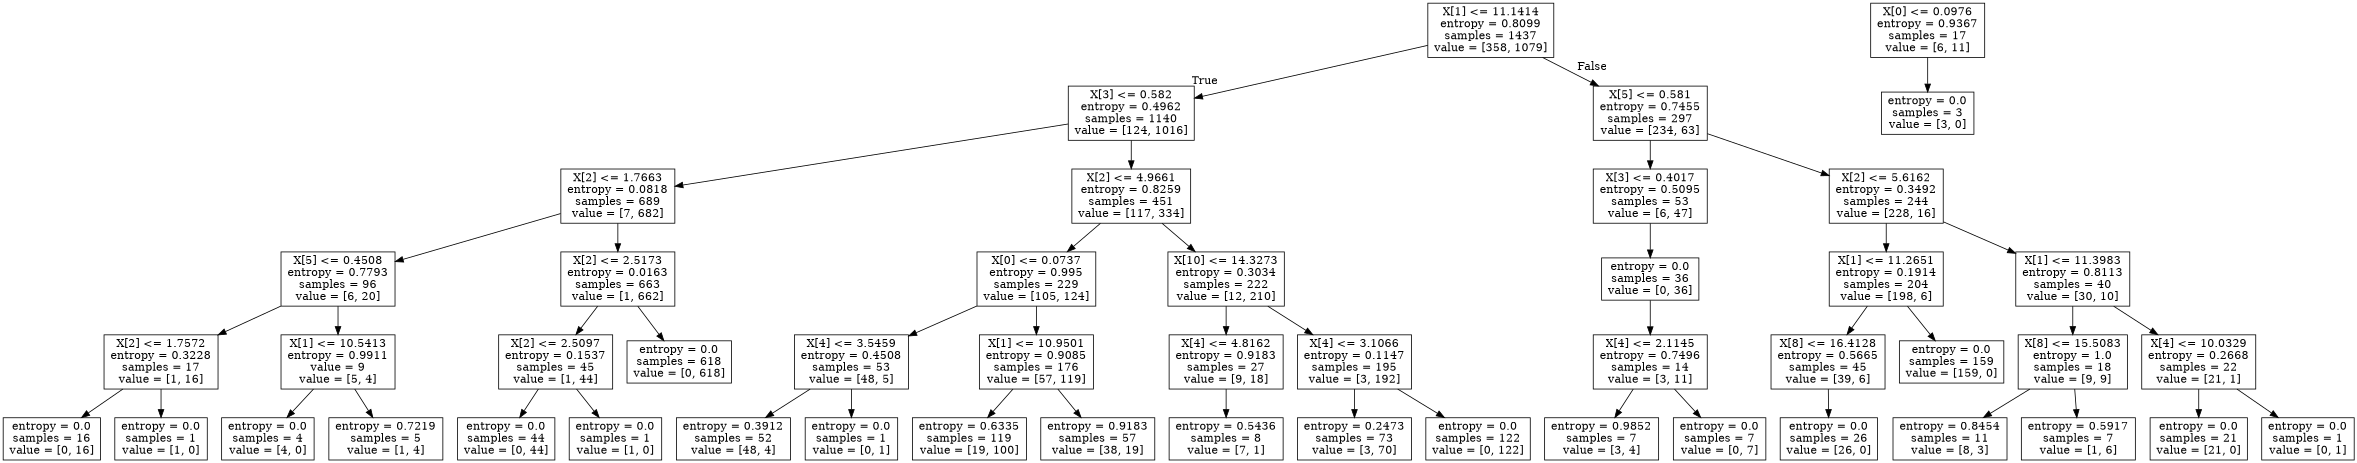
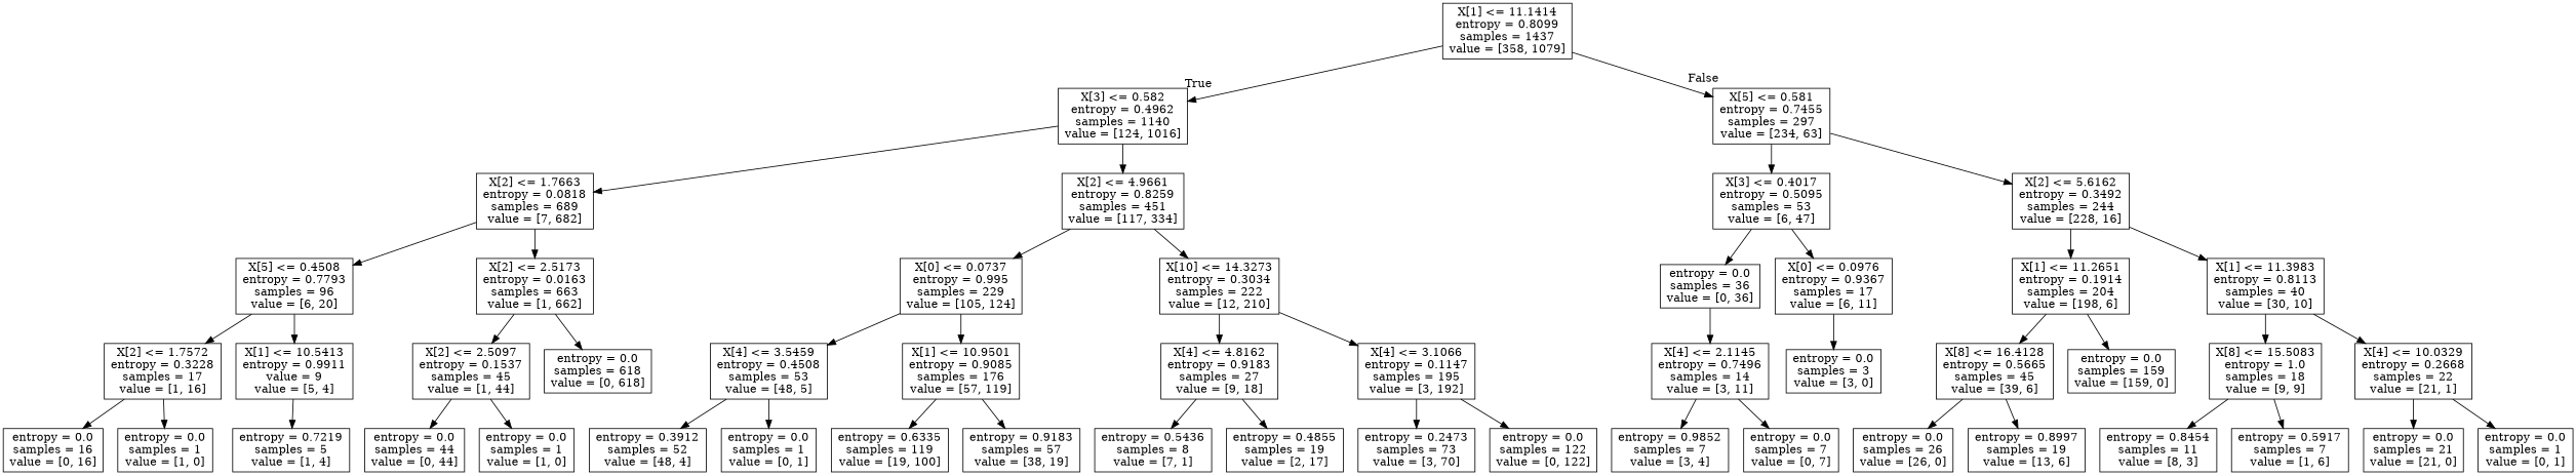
  digraph {
    node [shape=box]
    n1 [label="X[1] <= 11.1414\nentropy = 0.8099\nsamples = 1437\nvalue = [358, 1079]"]
    n2 [label="X[3] <= 0.582\nentropy = 0.4962\nsamples = 1140\nvalue = [124, 1016]"]
    n3 [label="X[5] <= 0.581\nentropy = 0.7455\nsamples = 297\nvalue = [234, 63]"]
    n4 [label="X[2] <= 1.7663\nentropy = 0.0818\nsamples = 689\nvalue = [7, 682]"]
    n5 [label="X[2] <= 4.9661\nentropy = 0.8259\nsamples = 451\nvalue = [117, 334]"]
    n6 [label="X[3] <= 0.4017\nentropy = 0.5095\nsamples = 53\nvalue = [6, 47]"]
    n7 [label="X[2] <= 5.6162\nentropy = 0.3492\nsamples = 244\nvalue = [228, 16]"]
    n8 [label="X[5] <= 0.4508\nentropy = 0.7793\nsamples = 96\nvalue = [6, 20]"]
    n9 [label="X[2] <= 2.5173\nentropy = 0.0163\nsamples = 663\nvalue = [1, 662]"]
    n10 [label="X[0] <= 0.0737\nentropy = 0.995\nsamples = 229\nvalue = [105, 124]"]
    n11 [label="X[10] <= 14.3273\nentropy = 0.3034\nsamples = 222\nvalue = [12, 210]"]
    n12 [label="X[2] <= 1.7572\nentropy = 0.3228\nsamples = 17\nvalue = [1, 16]"]
    n13 [label="X[1] <= 10.5413\nentropy = 0.9911\nvalue = 9\nvalue = [5, 4]"]
    n14 [label="X[2] <= 2.5097\nentropy = 0.1537\nsamples = 45\nvalue = [1, 44]"]
    n15 [label="entropy = 0.0\nsamples = 618\nvalue = [0, 618]"]
    n16 [label="entropy = 0.0\nsamples = 16\nvalue = [0, 16]"]
    n17 [label="entropy = 0.0\nsamples = 1\nvalue = [1, 0]"]
-   n18 [label="entropy = 0.0\nsamples = 4\nvalue = [4, 0]"]
    n19 [label="entropy = 0.7219\nsamples = 5\nvalue = [1, 4]"]
    n20 [label="entropy = 0.0\nsamples = 44\nvalue = [0, 44]"]
    n21 [label="entropy = 0.0\nsamples = 1\nvalue = [1, 0]"]
    n22 [label="X[4] <= 3.5459\nentropy = 0.4508\nsamples = 53\nvalue = [48, 5]"]
    n23 [label="X[1] <= 10.9501\nentropy = 0.9085\nsamples = 176\nvalue = [57, 119]"]
    n24 [label="X[4] <= 4.8162\nentropy = 0.9183\nsamples = 27\nvalue = [9, 18]"]
    n25 [label="X[4] <= 3.1066\nentropy = 0.1147\nsamples = 195\nvalue = [3, 192]"]
    n26 [label="entropy = 0.3912\nsamples = 52\nvalue = [48, 4]"]
    n27 [label="entropy = 0.0\nsamples = 1\nvalue = [0, 1]"]
    n28 [label="entropy = 0.6335\nsamples = 119\nvalue = [19, 100]"]
    n29 [label="entropy = 0.9183\nsamples = 57\nvalue = [38, 19]"]
    n30 [label="entropy = 0.5436\nsamples = 8\nvalue = [7, 1]"]
+   n31 [label="entropy = 0.4855\nsamples = 19\nvalue = [2, 17]"]
    n32 [label="entropy = 0.2473\nsamples = 73\nvalue = [3, 70]"]
    n33 [label="entropy = 0.0\nsamples = 122\nvalue = [0, 122]"]
    n34 [label="entropy = 0.0\nsamples = 36\nvalue = [0, 36]"]
    n35 [label="X[0] <= 0.0976\nentropy = 0.9367\nsamples = 17\nvalue = [6, 11]"]
    n36 [label="X[1] <= 11.2651\nentropy = 0.1914\nsamples = 204\nvalue = [198, 6]"]
    n37 [label="X[1] <= 11.3983\nentropy = 0.8113\nsamples = 40\nvalue = [30, 10]"]
    n38 [label="X[4] <= 2.1145\nentropy = 0.7496\nsamples = 14\nvalue = [3, 11]"]
    n39 [label="entropy = 0.0\nsamples = 3\nvalue = [3, 0]"]
    n40 [label="entropy = 0.9852\nsamples = 7\nvalue = [3, 4]"]
    n41 [label="entropy = 0.0\nsamples = 7\nvalue = [0, 7]"]
    n42 [label="X[8] <= 16.4128\nentropy = 0.5665\nsamples = 45\nvalue = [39, 6]"]
    n43 [label="entropy = 0.0\nsamples = 159\nvalue = [159, 0]"]
    n44 [label="X[8] <= 15.5083\nentropy = 1.0\nsamples = 18\nvalue = [9, 9]"]
    n45 [label="X[4] <= 10.0329\nentropy = 0.2668\nsamples = 22\nvalue = [21, 1]"]
    n46 [label="entropy = 0.0\nsamples = 26\nvalue = [26, 0]"]
+   n47 [label="entropy = 0.8997\nsamples = 19\nvalue = [13, 6]"]
    n48 [label="entropy = 0.8454\nsamples = 11\nvalue = [8, 3]"]
    n49 [label="entropy = 0.5917\nsamples = 7\nvalue = [1, 6]"]
    n50 [label="entropy = 0.0\nsamples = 21\nvalue = [21, 0]"]
    n51 [label="entropy = 0.0\nsamples = 1\nvalue = [0, 1]"]
    n1 -> n2 [headlabel=True labelangle=45 labeldistance=2.5]
    n1 -> n3 [headlabel=False labelangle=-45 labeldistance=2.5]
    n2 -> n4
    n2 -> n5
    n3 -> n6
    n3 -> n7
    n4 -> n8
    n4 -> n9
    n5 -> n10
    n5 -> n11
    n6 -> n34
+   n6 -> n35
    n7 -> n36
    n7 -> n37
    n8 -> n12
    n8 -> n13
    n9 -> n14
    n9 -> n15
    n10 -> n22
    n10 -> n23
    n11 -> n24
    n11 -> n25
    n12 -> n16
    n12 -> n17
-   n13 -> n18
    n13 -> n19
    n14 -> n20
    n14 -> n21
    n22 -> n26
    n22 -> n27
    n23 -> n28
    n23 -> n29
    n24 -> n30
+   n24 -> n31
    n25 -> n32
    n25 -> n33
    n34 -> n38
    n35 -> n39
    n36 -> n42
    n36 -> n43
    n37 -> n44
    n37 -> n45
    n38 -> n40
    n38 -> n41
    n42 -> n46
+   n42 -> n47
    n44 -> n48
    n44 -> n49
    n45 -> n50
    n45 -> n51
  }
